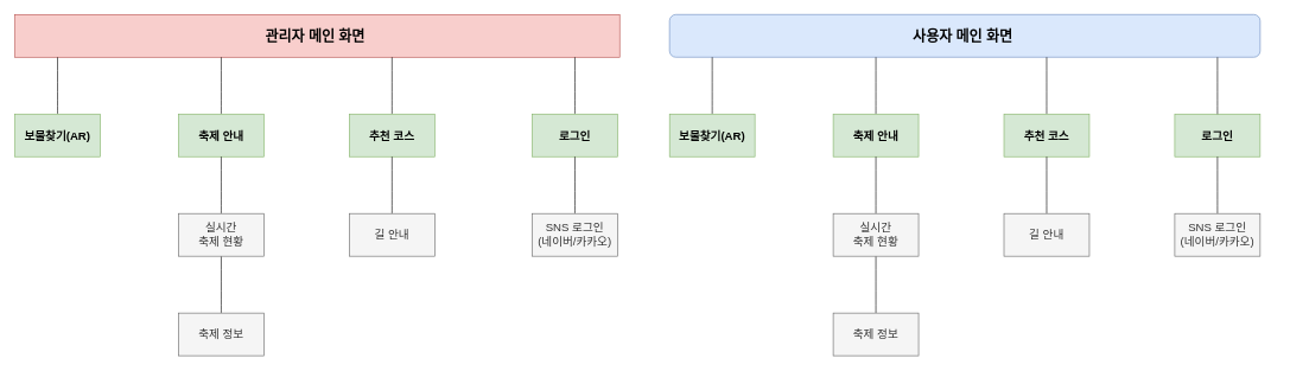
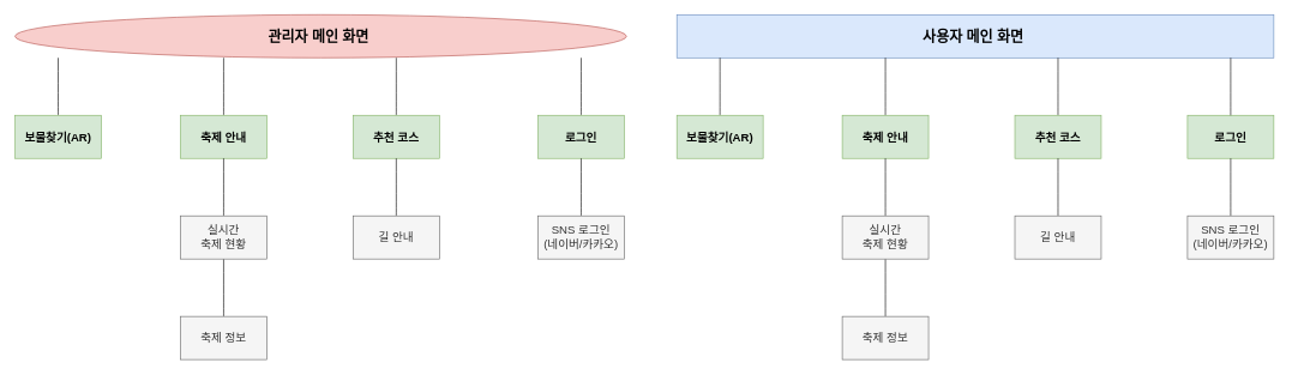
  <mxCell id="0" />
  <mxCell id="1" parent="0" />
  <mxCell id="2" value="" style="group" vertex="1" connectable="0" parent="1"><mxGeometry x="940" y="20" width="850" height="480" as="geometry" /></mxCell>
- <mxCell id="3" value="사용자 메인 화면&amp;nbsp;" style="whiteSpace=wrap;html=1;fontSize=20;fillColor=#dae8fc;strokeColor=#6c8ebf;fontStyle=1;rounded=1;" vertex="1" parent="2"><mxGeometry width="830" height="60" as="geometry" /></mxCell>
+ <mxCell id="3" value="사용자 메인 화면&amp;nbsp;" style="rounded=0;whiteSpace=wrap;html=1;fontSize=20;fillColor=#dae8fc;strokeColor=#6c8ebf;fontStyle=1" vertex="1" parent="2"><mxGeometry width="830" height="60" as="geometry" /></mxCell>
  <mxCell id="4" value="" style="group;fontStyle=1" vertex="1" connectable="0" parent="2"><mxGeometry y="60" width="120" height="140" as="geometry" /></mxCell>
  <mxCell id="5" value="" style="endArrow=none;html=1;rounded=0;fontSize=12;startSize=8;endSize=8;curved=1;" edge="1" parent="4"><mxGeometry width="50" height="50" relative="1" as="geometry"><mxPoint x="60" y="80" as="sourcePoint" /><mxPoint x="60" as="targetPoint" /></mxGeometry></mxCell>
  <mxCell id="6" value="보물찾기(AR)" style="rounded=0;whiteSpace=wrap;html=1;fontSize=16;fillColor=#d5e8d4;strokeColor=#82b366;fontStyle=1" vertex="1" parent="4"><mxGeometry y="80" width="120" height="60" as="geometry" /></mxCell>
  <mxCell id="7" value="" style="group;fontStyle=1" vertex="1" connectable="0" parent="2"><mxGeometry x="470" y="60" width="120" height="140" as="geometry" /></mxCell>
  <mxCell id="8" value="" style="endArrow=none;html=1;rounded=0;fontSize=12;startSize=8;endSize=8;curved=1;" edge="1" parent="7"><mxGeometry width="50" height="50" relative="1" as="geometry"><mxPoint x="60" y="80" as="sourcePoint" /><mxPoint x="60" as="targetPoint" /></mxGeometry></mxCell>
  <mxCell id="9" value="&lt;b&gt;추천 코스&lt;/b&gt;" style="rounded=0;whiteSpace=wrap;html=1;fontSize=16;fillColor=#d5e8d4;strokeColor=#82b366;" vertex="1" parent="7"><mxGeometry y="80" width="120" height="60" as="geometry" /></mxCell>
  <mxCell id="10" value="" style="group;fontStyle=1" vertex="1" connectable="0" parent="2"><mxGeometry x="727" y="60" width="120" height="280" as="geometry" /></mxCell>
  <mxCell id="11" value="로그인" style="rounded=0;whiteSpace=wrap;html=1;fontSize=16;fillColor=#d5e8d4;strokeColor=#82b366;fontStyle=1" vertex="1" parent="10"><mxGeometry x="-17" y="80" width="120" height="60" as="geometry" /></mxCell>
  <mxCell id="12" value="" style="group;fontStyle=1" vertex="1" connectable="0" parent="10"><mxGeometry x="-17" y="140" width="120" height="140" as="geometry" /></mxCell>
  <mxCell id="13" value="" style="endArrow=none;html=1;rounded=0;fontSize=12;startSize=8;endSize=8;curved=1;" edge="1" parent="12"><mxGeometry width="50" height="50" relative="1" as="geometry"><mxPoint x="60" y="80" as="sourcePoint" /><mxPoint x="60" as="targetPoint" /></mxGeometry></mxCell>
  <mxCell id="14" value="&lt;span style=&quot;font-weight: normal;&quot;&gt;SNS 로그인&lt;br&gt;(네이버/카카오)&lt;/span&gt;" style="rounded=0;whiteSpace=wrap;html=1;fontSize=16;fillColor=#f5f5f5;strokeColor=#666666;fontStyle=1;fontColor=#333333;" vertex="1" parent="12"><mxGeometry y="80" width="120" height="60" as="geometry" /></mxCell>
  <mxCell id="15" value="" style="endArrow=none;html=1;rounded=0;fontSize=12;startSize=8;endSize=8;curved=1;" edge="1" parent="10"><mxGeometry width="50" height="50" relative="1" as="geometry"><mxPoint x="43" y="80" as="sourcePoint" /><mxPoint x="43" as="targetPoint" /></mxGeometry></mxCell>
  <mxCell id="16" value="" style="group;fontStyle=1" vertex="1" connectable="0" parent="2"><mxGeometry x="580" y="200" width="120" height="140" as="geometry" /></mxCell>
  <mxCell id="17" value="" style="endArrow=none;html=1;rounded=0;fontSize=12;startSize=8;endSize=8;curved=1;" edge="1" parent="16"><mxGeometry width="50" height="50" relative="1" as="geometry"><mxPoint x="-50" y="80" as="sourcePoint" /><mxPoint x="-50" as="targetPoint" /></mxGeometry></mxCell>
  <mxCell id="18" value="&lt;span style=&quot;font-weight: 400;&quot;&gt;길 안내&lt;/span&gt;" style="rounded=0;whiteSpace=wrap;html=1;fontSize=16;fillColor=#f5f5f5;strokeColor=#666666;fontStyle=1;fontColor=#333333;" vertex="1" parent="2"><mxGeometry x="470" y="280" width="120" height="60" as="geometry" /></mxCell>
  <mxCell id="19" value="" style="group" vertex="1" connectable="0" parent="2"><mxGeometry x="230" y="60" width="120" height="420" as="geometry" /></mxCell>
  <mxCell id="20" value="" style="endArrow=none;html=1;rounded=0;fontSize=12;startSize=8;endSize=8;curved=1;" edge="1" parent="19"><mxGeometry width="50" height="50" relative="1" as="geometry"><mxPoint x="60" y="80" as="sourcePoint" /><mxPoint x="60" as="targetPoint" /></mxGeometry></mxCell>
  <mxCell id="21" value="축제 안내" style="rounded=0;whiteSpace=wrap;html=1;fontSize=16;fillColor=#d5e8d4;strokeColor=#82b366;fontStyle=1;container=0;" vertex="1" parent="19"><mxGeometry y="80" width="120" height="60" as="geometry" /></mxCell>
  <mxCell id="22" value="" style="endArrow=none;html=1;rounded=0;fontSize=12;startSize=8;endSize=8;curved=1;" edge="1" parent="19"><mxGeometry width="50" height="50" relative="1" as="geometry"><mxPoint x="60" y="360" as="sourcePoint" /><mxPoint x="60" y="280" as="targetPoint" /></mxGeometry></mxCell>
  <mxCell id="23" value="&lt;span style=&quot;font-weight: 400;&quot;&gt;축제 정보&lt;/span&gt;" style="rounded=0;whiteSpace=wrap;html=1;fontSize=16;fillColor=#f5f5f5;strokeColor=#666666;fontStyle=1;fontColor=#333333;container=0;" vertex="1" parent="19"><mxGeometry y="360" width="120" height="60" as="geometry" /></mxCell>
  <mxCell id="24" value="" style="endArrow=none;html=1;rounded=0;fontSize=12;startSize=8;endSize=8;curved=1;" edge="1" parent="19"><mxGeometry width="50" height="50" relative="1" as="geometry"><mxPoint x="60" y="220" as="sourcePoint" /><mxPoint x="60" y="140" as="targetPoint" /></mxGeometry></mxCell>
  <mxCell id="25" value="&lt;span style=&quot;font-weight: 400;&quot;&gt;실시간 &lt;br&gt;축제 현황&lt;/span&gt;" style="rounded=0;whiteSpace=wrap;html=1;fontSize=16;fillColor=#f5f5f5;strokeColor=#666666;fontStyle=1;fontColor=#333333;container=0;" vertex="1" parent="19"><mxGeometry y="220" width="120" height="60" as="geometry" /></mxCell>
  <mxCell id="26" value="" style="group" vertex="1" connectable="0" parent="1"><mxGeometry x="20" y="20" width="850" height="480" as="geometry" /></mxCell>
- <mxCell id="27" value="관리자 메인 화면&amp;nbsp;" style="rounded=0;whiteSpace=wrap;html=1;fontSize=20;fillColor=#f8cecc;strokeColor=#b85450;fontStyle=1" vertex="1" parent="26"><mxGeometry width="850" height="60" as="geometry" /></mxCell>
+ <mxCell id="27" value="관리자 메인 화면&amp;nbsp;" style="ellipse;whiteSpace=wrap;html=1;fontSize=20;fillColor=#f8cecc;strokeColor=#b85450;fontStyle=1;" vertex="1" parent="26"><mxGeometry width="850" height="60" as="geometry" /></mxCell>
  <mxCell id="28" value="" style="group;fontStyle=1" vertex="1" connectable="0" parent="26"><mxGeometry y="60" width="120" height="140" as="geometry" /></mxCell>
  <mxCell id="29" value="" style="endArrow=none;html=1;rounded=0;fontSize=12;startSize=8;endSize=8;curved=1;" edge="1" parent="28"><mxGeometry width="50" height="50" relative="1" as="geometry"><mxPoint x="60" y="80" as="sourcePoint" /><mxPoint x="60" as="targetPoint" /></mxGeometry></mxCell>
  <mxCell id="30" value="보물찾기(AR)" style="rounded=0;whiteSpace=wrap;html=1;fontSize=16;fillColor=#d5e8d4;strokeColor=#82b366;fontStyle=1" vertex="1" parent="28"><mxGeometry y="80" width="120" height="60" as="geometry" /></mxCell>
  <mxCell id="31" value="" style="group;fontStyle=1" vertex="1" connectable="0" parent="26"><mxGeometry x="470" y="60" width="120" height="140" as="geometry" /></mxCell>
  <mxCell id="32" value="" style="endArrow=none;html=1;rounded=0;fontSize=12;startSize=8;endSize=8;curved=1;" edge="1" parent="31"><mxGeometry width="50" height="50" relative="1" as="geometry"><mxPoint x="60" y="80" as="sourcePoint" /><mxPoint x="60" as="targetPoint" /></mxGeometry></mxCell>
  <mxCell id="33" value="&lt;b&gt;추천 코스&lt;/b&gt;" style="rounded=0;whiteSpace=wrap;html=1;fontSize=16;fillColor=#d5e8d4;strokeColor=#82b366;" vertex="1" parent="31"><mxGeometry y="80" width="120" height="60" as="geometry" /></mxCell>
  <mxCell id="34" value="" style="group;fontStyle=1" vertex="1" connectable="0" parent="26"><mxGeometry x="727" y="60" width="120" height="140" as="geometry" /></mxCell>
  <mxCell id="35" value="" style="endArrow=none;html=1;rounded=0;fontSize=12;startSize=8;endSize=8;curved=1;" edge="1" parent="34"><mxGeometry width="50" height="50" relative="1" as="geometry"><mxPoint x="60" y="80" as="sourcePoint" /><mxPoint x="60" as="targetPoint" /></mxGeometry></mxCell>
  <mxCell id="36" value="로그인" style="rounded=0;whiteSpace=wrap;html=1;fontSize=16;fillColor=#d5e8d4;strokeColor=#82b366;fontStyle=1" vertex="1" parent="34"><mxGeometry y="80" width="120" height="60" as="geometry" /></mxCell>
  <mxCell id="37" value="" style="group;fontStyle=1" vertex="1" connectable="0" parent="26"><mxGeometry x="727" y="200" width="120" height="140" as="geometry" /></mxCell>
  <mxCell id="38" value="" style="endArrow=none;html=1;rounded=0;fontSize=12;startSize=8;endSize=8;curved=1;" edge="1" parent="37"><mxGeometry width="50" height="50" relative="1" as="geometry"><mxPoint x="60" y="80" as="sourcePoint" /><mxPoint x="60" as="targetPoint" /></mxGeometry></mxCell>
  <mxCell id="39" value="&lt;span style=&quot;font-weight: normal;&quot;&gt;SNS 로그인&lt;br&gt;(네이버/카카오)&lt;/span&gt;" style="rounded=0;whiteSpace=wrap;html=1;fontSize=16;fillColor=#f5f5f5;strokeColor=#666666;fontStyle=1;fontColor=#333333;" vertex="1" parent="37"><mxGeometry y="80" width="120" height="60" as="geometry" /></mxCell>
  <mxCell id="40" value="" style="group;fontStyle=1" vertex="1" connectable="0" parent="26"><mxGeometry x="580" y="200" width="120" height="140" as="geometry" /></mxCell>
  <mxCell id="41" value="" style="endArrow=none;html=1;rounded=0;fontSize=12;startSize=8;endSize=8;curved=1;" edge="1" parent="40"><mxGeometry width="50" height="50" relative="1" as="geometry"><mxPoint x="-50" y="80" as="sourcePoint" /><mxPoint x="-50" as="targetPoint" /></mxGeometry></mxCell>
  <mxCell id="42" value="&lt;span style=&quot;font-weight: 400;&quot;&gt;길 안내&lt;/span&gt;" style="rounded=0;whiteSpace=wrap;html=1;fontSize=16;fillColor=#f5f5f5;strokeColor=#666666;fontStyle=1;fontColor=#333333;" vertex="1" parent="26"><mxGeometry x="470" y="280" width="120" height="60" as="geometry" /></mxCell>
  <mxCell id="43" value="" style="group" vertex="1" connectable="0" parent="26"><mxGeometry x="230" y="60" width="120" height="420" as="geometry" /></mxCell>
  <mxCell id="44" value="" style="endArrow=none;html=1;rounded=0;fontSize=12;startSize=8;endSize=8;curved=1;" edge="1" parent="43"><mxGeometry width="50" height="50" relative="1" as="geometry"><mxPoint x="60" y="80" as="sourcePoint" /><mxPoint x="60" as="targetPoint" /></mxGeometry></mxCell>
  <mxCell id="45" value="축제 안내" style="rounded=0;whiteSpace=wrap;html=1;fontSize=16;fillColor=#d5e8d4;strokeColor=#82b366;fontStyle=1;container=0;" vertex="1" parent="43"><mxGeometry y="80" width="120" height="60" as="geometry" /></mxCell>
  <mxCell id="46" value="" style="endArrow=none;html=1;rounded=0;fontSize=12;startSize=8;endSize=8;curved=1;" edge="1" parent="43"><mxGeometry width="50" height="50" relative="1" as="geometry"><mxPoint x="60" y="360" as="sourcePoint" /><mxPoint x="60" y="280" as="targetPoint" /></mxGeometry></mxCell>
  <mxCell id="47" value="&lt;span style=&quot;font-weight: 400;&quot;&gt;축제 정보&lt;/span&gt;" style="rounded=0;whiteSpace=wrap;html=1;fontSize=16;fillColor=#f5f5f5;strokeColor=#666666;fontStyle=1;fontColor=#333333;container=0;" vertex="1" parent="43"><mxGeometry y="360" width="120" height="60" as="geometry" /></mxCell>
  <mxCell id="48" value="" style="endArrow=none;html=1;rounded=0;fontSize=12;startSize=8;endSize=8;curved=1;" edge="1" parent="43"><mxGeometry width="50" height="50" relative="1" as="geometry"><mxPoint x="60" y="220" as="sourcePoint" /><mxPoint x="60" y="140" as="targetPoint" /></mxGeometry></mxCell>
  <mxCell id="49" value="&lt;span style=&quot;font-weight: 400;&quot;&gt;실시간 &lt;br&gt;축제 현황&lt;/span&gt;" style="rounded=0;whiteSpace=wrap;html=1;fontSize=16;fillColor=#f5f5f5;strokeColor=#666666;fontStyle=1;fontColor=#333333;container=0;" vertex="1" parent="43"><mxGeometry y="220" width="120" height="60" as="geometry" /></mxCell>
